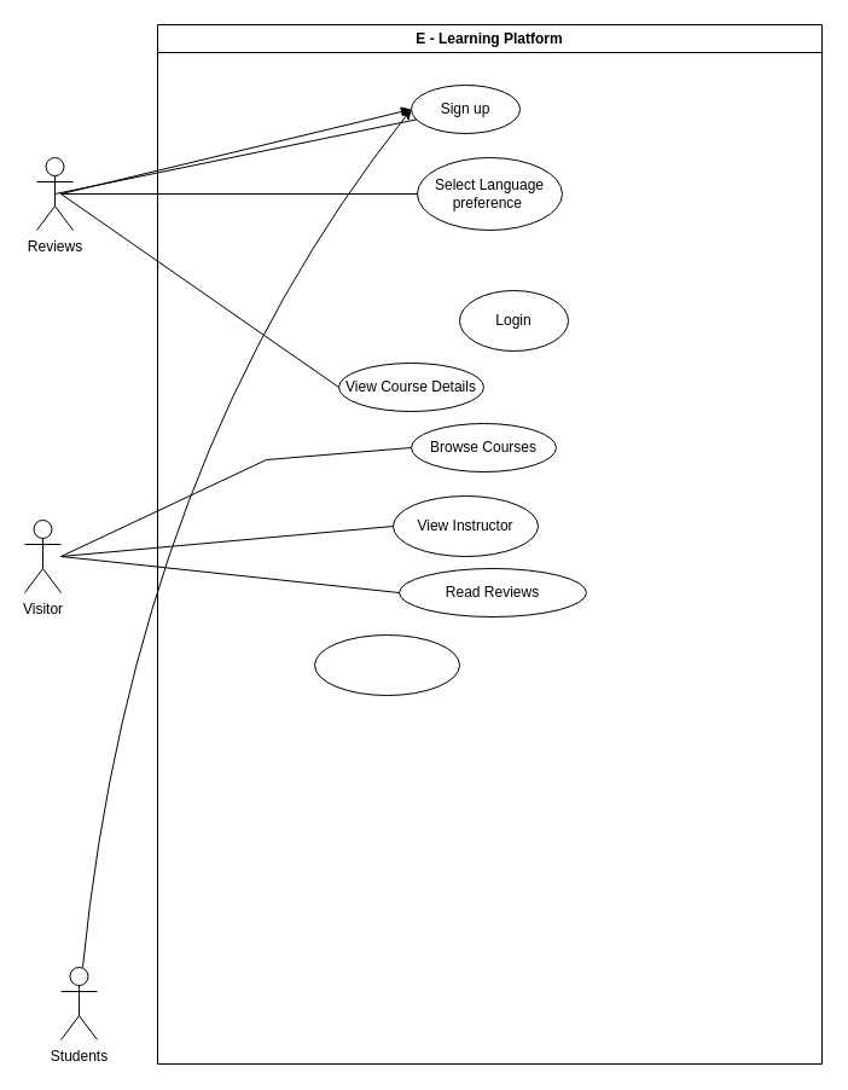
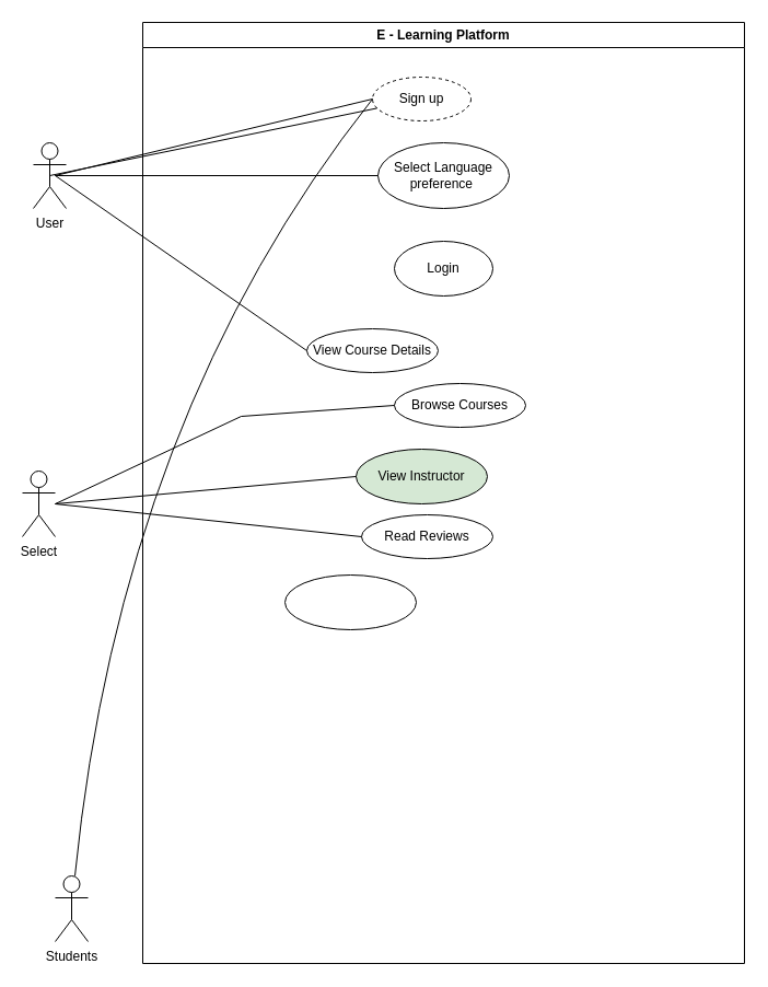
  <mxCell id="0" />
  <mxCell id="1" parent="0" />
  <mxCell id="2" value="E - Learning Platform" style="swimlane;whiteSpace=wrap;html=1;" vertex="1" parent="1"><mxGeometry x="130" y="20" width="550" height="860" as="geometry" /></mxCell>
- <mxCell id="3" value="Sign up" style="ellipse;whiteSpace=wrap;html=1;" vertex="1" parent="2"><mxGeometry x="210" y="50" width="90" height="40" as="geometry" /></mxCell>
- <mxCell id="4" value="Login" style="ellipse;whiteSpace=wrap;html=1;" vertex="1" parent="2"><mxGeometry x="250" y="220" width="90" height="50" as="geometry" /></mxCell>
+ <mxCell id="3" value="Sign up" style="ellipse;whiteSpace=wrap;html=1;dashed=1;" vertex="1" parent="2"><mxGeometry x="210" y="50" width="90" height="40" as="geometry" /></mxCell>
+ <mxCell id="4" value="Login" style="ellipse;whiteSpace=wrap;html=1;" vertex="1" parent="2"><mxGeometry x="230" y="200" width="90" height="50" as="geometry" /></mxCell>
  <mxCell id="5" value="View Course Details" style="ellipse;whiteSpace=wrap;html=1;" vertex="1" parent="2"><mxGeometry x="150" y="280" width="120" height="40" as="geometry" /></mxCell>
- <mxCell id="6" value="Browse Courses" style="ellipse;whiteSpace=wrap;html=1;" vertex="1" parent="2"><mxGeometry x="210" y="330" width="120" height="40" as="geometry" /></mxCell>
+ <mxCell id="6" value="Browse Courses" style="ellipse;whiteSpace=wrap;html=1;" vertex="1" parent="2"><mxGeometry x="230" y="330" width="120" height="40" as="geometry" /></mxCell>
  <mxCell id="7" value="Select Language preference&amp;nbsp;" style="ellipse;whiteSpace=wrap;html=1;" vertex="1" parent="2"><mxGeometry x="215" y="110" width="120" height="60" as="geometry" /></mxCell>
- <mxCell id="8" value="" style="endArrow=block;html=1;rounded=0;entryX=0;entryY=0.5;entryDx=0;entryDy=0;exitX=0;exitY=0.5;exitDx=0;exitDy=0;" edge="1" parent="2" source="7" target="3"><mxGeometry width="50" height="50" relative="1" as="geometry"><mxPoint x="170" y="140" as="sourcePoint" /><mxPoint x="320" y="290" as="targetPoint" /><Array as="points"><mxPoint x="-80" y="140" /></Array></mxGeometry></mxCell>
- <mxCell id="9" value="View Instructor" style="ellipse;whiteSpace=wrap;html=1;" vertex="1" parent="2"><mxGeometry x="195" y="390" width="120" height="50" as="geometry" /></mxCell>
- <mxCell id="10" value="Read Reviews" style="ellipse;whiteSpace=wrap;html=1;" vertex="1" parent="2"><mxGeometry x="200" y="450" width="155" height="40" as="geometry" /></mxCell>
+ <mxCell id="8" value="" style="endArrow=none;html=1;rounded=0;entryX=0;entryY=0.5;entryDx=0;entryDy=0;exitX=0;exitY=0.5;exitDx=0;exitDy=0;" edge="1" parent="2" source="7" target="3"><mxGeometry width="50" height="50" relative="1" as="geometry"><mxPoint x="170" y="140" as="sourcePoint" /><mxPoint x="320" y="290" as="targetPoint" /><Array as="points"><mxPoint x="-80" y="140" /></Array></mxGeometry></mxCell>
+ <mxCell id="9" value="View Instructor" style="ellipse;whiteSpace=wrap;html=1;fillColor=#d5e8d4;" vertex="1" parent="2"><mxGeometry x="195" y="390" width="120" height="50" as="geometry" /></mxCell>
+ <mxCell id="10" value="Read Reviews" style="ellipse;whiteSpace=wrap;html=1;" vertex="1" parent="2"><mxGeometry x="200" y="450" width="120" height="40" as="geometry" /></mxCell>
  <mxCell id="11" value="" style="ellipse;whiteSpace=wrap;html=1;" vertex="1" parent="2"><mxGeometry x="130" y="505" width="120" height="50" as="geometry" /></mxCell>
- <mxCell id="12" value="Reviews" style="shape=umlActor;verticalLabelPosition=bottom;verticalAlign=top;html=1;outlineConnect=0;" vertex="1" parent="1"><mxGeometry x="30" y="130" width="30" height="60" as="geometry" /></mxCell>
- <mxCell id="13" value="Visitor" style="shape=umlActor;verticalLabelPosition=bottom;verticalAlign=top;html=1;outlineConnect=0;" vertex="1" parent="1"><mxGeometry x="20" y="430" width="30" height="60" as="geometry" /></mxCell>
+ <mxCell id="12" value="User" style="shape=umlActor;verticalLabelPosition=bottom;verticalAlign=top;html=1;outlineConnect=0;" vertex="1" parent="1"><mxGeometry x="30" y="130" width="30" height="60" as="geometry" /></mxCell>
+ <mxCell id="13" value="Select" style="shape=umlActor;verticalLabelPosition=bottom;verticalAlign=top;html=1;outlineConnect=0;" vertex="1" parent="1"><mxGeometry x="20" y="430" width="30" height="60" as="geometry" /></mxCell>
  <mxCell id="14" value="" style="endArrow=none;html=1;rounded=0;exitX=0.5;exitY=0.5;exitDx=0;exitDy=0;exitPerimeter=0;" edge="1" parent="1" source="12" target="3"><mxGeometry width="50" height="50" relative="1" as="geometry"><mxPoint x="400" y="360" as="sourcePoint" /><mxPoint x="450" y="310" as="targetPoint" /></mxGeometry></mxCell>
  <mxCell id="15" value="" style="endArrow=none;html=1;rounded=0;entryX=0;entryY=0.5;entryDx=0;entryDy=0;" edge="1" parent="1" target="5"><mxGeometry width="50" height="50" relative="1" as="geometry"><mxPoint x="50" y="160" as="sourcePoint" /><mxPoint x="450" y="310" as="targetPoint" /></mxGeometry></mxCell>
  <mxCell id="16" value="" style="endArrow=none;html=1;rounded=0;entryX=0;entryY=0.5;entryDx=0;entryDy=0;" edge="1" parent="1" target="6"><mxGeometry width="50" height="50" relative="1" as="geometry"><mxPoint x="50" y="460" as="sourcePoint" /><mxPoint x="450" y="310" as="targetPoint" /><Array as="points"><mxPoint x="220" y="380" /></Array></mxGeometry></mxCell>
  <mxCell id="17" value="" style="endArrow=none;html=1;rounded=0;entryX=0;entryY=0.5;entryDx=0;entryDy=0;" edge="1" parent="1" target="9"><mxGeometry width="50" height="50" relative="1" as="geometry"><mxPoint x="50" y="460" as="sourcePoint" /><mxPoint x="450" y="310" as="targetPoint" /></mxGeometry></mxCell>
  <mxCell id="18" value="" style="endArrow=none;html=1;rounded=0;entryX=0;entryY=0.5;entryDx=0;entryDy=0;" edge="1" parent="1" target="10"><mxGeometry width="50" height="50" relative="1" as="geometry"><mxPoint x="50" y="460" as="sourcePoint" /><mxPoint x="450" y="310" as="targetPoint" /></mxGeometry></mxCell>
  <mxCell id="19" value="Students" style="shape=umlActor;verticalLabelPosition=bottom;verticalAlign=top;html=1;outlineConnect=0;" vertex="1" parent="1"><mxGeometry x="50" y="800" width="30" height="60" as="geometry" /></mxCell>
- <mxCell id="20" value="" style="endArrow=classic;html=1;rounded=0;entryX=0;entryY=0.5;entryDx=0;entryDy=0;curved=1;" edge="1" parent="1" source="19" target="3"><mxGeometry width="50" height="50" relative="1" as="geometry"><mxPoint x="420" y="600" as="sourcePoint" /><mxPoint x="470" y="550" as="targetPoint" /><Array as="points"><mxPoint x="110" y="380" /></Array></mxGeometry></mxCell>
+ <mxCell id="20" value="" style="endArrow=none;html=1;rounded=0;entryX=0;entryY=0.5;entryDx=0;entryDy=0;curved=1;" edge="1" parent="1" source="19" target="3"><mxGeometry width="50" height="50" relative="1" as="geometry"><mxPoint x="420" y="600" as="sourcePoint" /><mxPoint x="470" y="550" as="targetPoint" /><Array as="points"><mxPoint x="110" y="380" /></Array></mxGeometry></mxCell>
